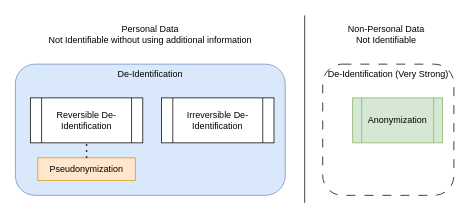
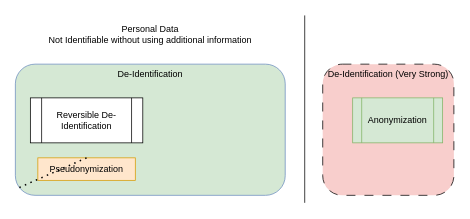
  <mxCell id="0" />
  <mxCell id="1" parent="0" />
- <mxCell id="2" value="De-Identification" style="rounded=1;whiteSpace=wrap;html=1;fillColor=#dae8fc;strokeColor=#6c8ebf;verticalAlign=top;" vertex="1" parent="1"><mxGeometry x="20" y="85" width="360" height="175" as="geometry" /></mxCell>
+ <mxCell id="2" value="De-Identification" style="rounded=1;whiteSpace=wrap;html=1;fillColor=#d5e8d4;strokeColor=#6c8ebf;verticalAlign=top;" vertex="1" parent="1"><mxGeometry x="20" y="85" width="360" height="175" as="geometry" /></mxCell>
  <mxCell id="3" value="Reversible De-Identification" style="shape=process;whiteSpace=wrap;html=1;backgroundOutline=1;" vertex="1" parent="1"><mxGeometry x="40" y="130" width="150" height="60" as="geometry" /></mxCell>
- <mxCell id="4" value="Irreversible De-Identification" style="shape=process;whiteSpace=wrap;html=1;backgroundOutline=1;" vertex="1" parent="1"><mxGeometry x="215" y="130" width="150" height="60" as="geometry" /></mxCell>
  <mxCell id="5" value="" style="endArrow=none;html=1;rounded=0;" edge="1" parent="1"><mxGeometry width="50" height="50" relative="1" as="geometry"><mxPoint x="406" y="270" as="sourcePoint" /><mxPoint x="406" y="20" as="targetPoint" /></mxGeometry></mxCell>
  <mxCell id="6" value="&lt;div&gt;Personal Data&lt;/div&gt;Not Identifiable without using additional information" style="text;html=1;align=center;verticalAlign=middle;whiteSpace=wrap;rounded=0;" vertex="1" parent="1"><mxGeometry x="30" y="30" width="340" height="30" as="geometry" /></mxCell>
- <mxCell id="7" value="&lt;div&gt;Non-Personal Data&lt;/div&gt;Not Identifiable" style="text;html=1;align=center;verticalAlign=middle;whiteSpace=wrap;rounded=0;" vertex="1" parent="1"><mxGeometry x="425" y="30" width="180" height="30" as="geometry" /></mxCell>
- <mxCell id="8" value="De-Identification (Very Strong)" style="rounded=1;whiteSpace=wrap;html=1;verticalAlign=top;dashed=1;dashPattern=12 12;" vertex="1" parent="1"><mxGeometry x="430" y="85" width="175" height="175" as="geometry" /></mxCell>
+ <mxCell id="8" value="De-Identification (Very Strong)" style="rounded=1;whiteSpace=wrap;html=1;verticalAlign=top;dashed=1;dashPattern=12 12;fillColor=#f8cecc;" vertex="1" parent="1"><mxGeometry x="430" y="85" width="175" height="175" as="geometry" /></mxCell>
  <mxCell id="9" value="Anonymization" style="shape=process;whiteSpace=wrap;html=1;backgroundOutline=1;fillColor=#d5e8d4;strokeColor=#82b366;" vertex="1" parent="1"><mxGeometry x="470" y="130" width="120" height="60" as="geometry" /></mxCell>
  <mxCell id="10" value="Pseudonymization" style="text;html=1;align=center;verticalAlign=middle;whiteSpace=wrap;rounded=0;fillColor=#ffe6cc;strokeColor=#d79b00;" vertex="1" parent="1"><mxGeometry x="50" y="210" width="130" height="30" as="geometry" /></mxCell>
- <mxCell id="11" value="" style="endArrow=none;dashed=1;html=1;dashPattern=1 3;strokeWidth=2;rounded=0;entryX=0.5;entryY=1;entryDx=0;entryDy=0;exitX=0.5;exitY=0;exitDx=0;exitDy=0;" edge="1" parent="1" source="10" target="3"><mxGeometry width="50" height="50" relative="1" as="geometry"><mxPoint x="120" y="220" as="sourcePoint" /><mxPoint x="350" y="160" as="targetPoint" /></mxGeometry></mxCell>
+ <mxCell id="11" value="" style="endArrow=none;dashed=1;html=1;dashPattern=1 3;strokeWidth=2;rounded=0;exitX=0.5;exitY=0;exitDx=0;exitDy=0;" edge="1" parent="1" source="10" target="2"><mxGeometry width="50" height="50" relative="1" as="geometry"><mxPoint x="120" y="220" as="sourcePoint" /><mxPoint x="350" y="160" as="targetPoint" /></mxGeometry></mxCell>
